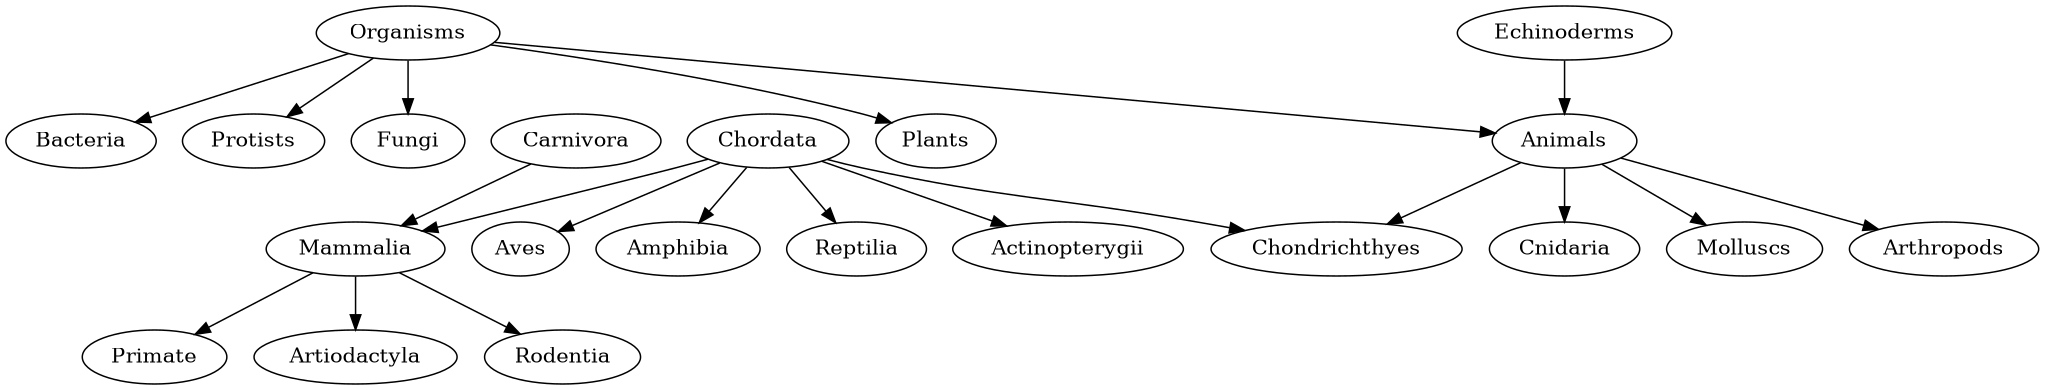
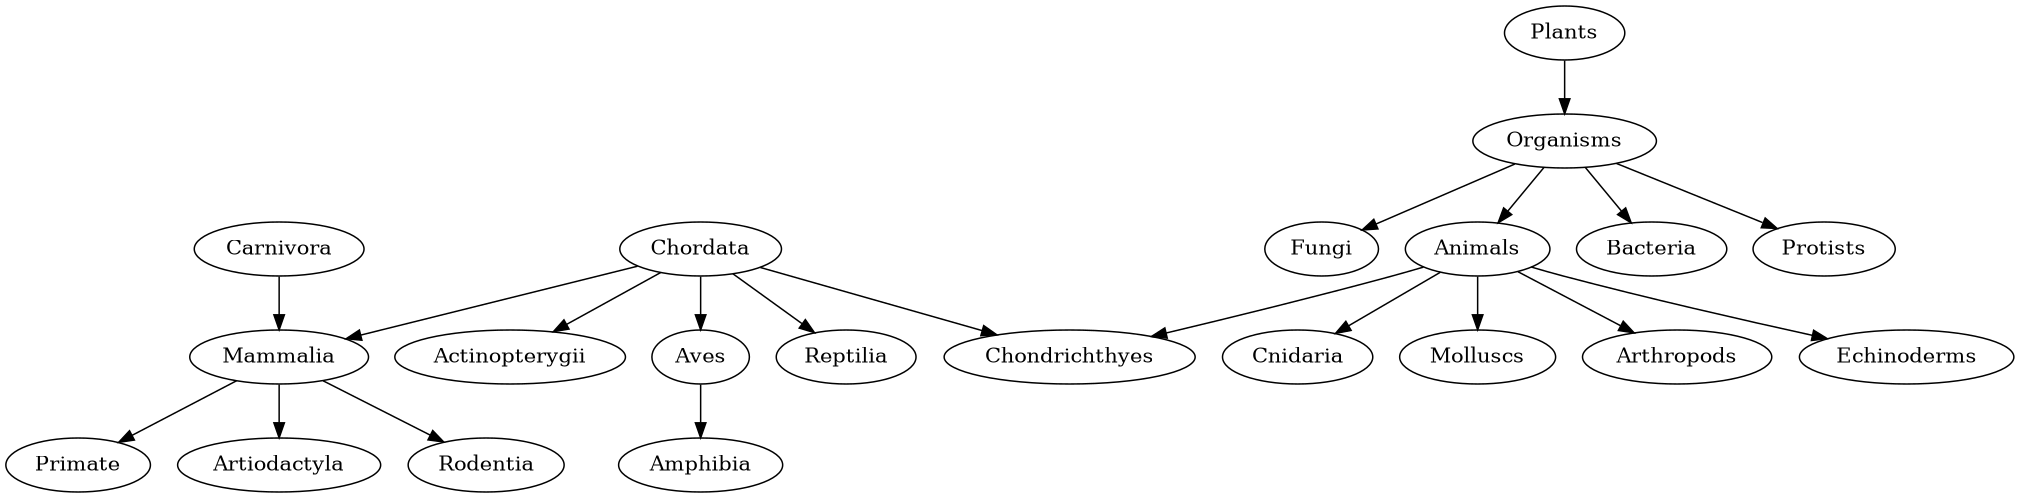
  digraph {
    Organisms
    Plants
    Fungi
    Animals
    Bacteria
    Protists
    Cnidaria
    Molluscs
    Arthropods
    Echinoderms
    Chondrichthyes
    Chordata
    Actinopterygii
    Mammalia
    Aves
    Amphibia
    Reptilia
    Primate
    Artiodactyla
    Rodentia
    Carnivora
-   Organisms -> Plants
+   Plants -> Organisms
    Organisms -> Fungi
    Organisms -> Animals
    Organisms -> Bacteria
    Organisms -> Protists
    Animals -> Cnidaria
    Animals -> Molluscs
    Animals -> Arthropods
-   Echinoderms -> Animals
+   Animals -> Echinoderms
    Animals -> Chondrichthyes
    Chordata -> Chondrichthyes
    Chordata -> Actinopterygii
    Chordata -> Mammalia
    Chordata -> Aves
-   Chordata -> Amphibia
+   Aves -> Amphibia
    Chordata -> Reptilia
    Mammalia -> Primate
    Mammalia -> Artiodactyla
    Mammalia -> Rodentia
    Carnivora -> Mammalia
  }
